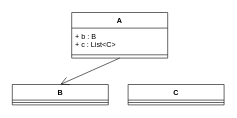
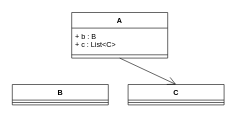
  <mxCell id="0" />
  <mxCell id="1" parent="0" />
  <mxCell id="2" value="A" style="swimlane;fontStyle=1;align=center;verticalAlign=top;childLayout=stackLayout;horizontal=1;startSize=26;horizontalStack=0;resizeParent=1;resizeParentMax=0;resizeLast=0;collapsible=1;marginBottom=0;whiteSpace=wrap;html=1;" vertex="1" parent="1"><mxGeometry x="119" y="20" width="160" height="76" as="geometry" /></mxCell>
  <mxCell id="3" value="+ b : B&lt;div&gt;+ c : List&amp;lt;C&amp;gt;&lt;/div&gt;" style="text;strokeColor=none;fillColor=none;align=left;verticalAlign=top;spacingLeft=4;spacingRight=4;overflow=hidden;rotatable=0;points=[[0,0.5],[1,0.5]];portConstraint=eastwest;whiteSpace=wrap;html=1;" vertex="1" parent="2"><mxGeometry y="26" width="160" height="39" as="geometry" /></mxCell>
  <mxCell id="4" value="" style="line;strokeWidth=1;fillColor=none;align=left;verticalAlign=middle;spacingTop=-1;spacingLeft=3;spacingRight=3;rotatable=0;labelPosition=right;points=[];portConstraint=eastwest;strokeColor=inherit;" vertex="1" parent="2"><mxGeometry y="65" width="160" height="11" as="geometry" /></mxCell>
  <mxCell id="5" value="B" style="swimlane;fontStyle=1;align=center;verticalAlign=top;childLayout=stackLayout;horizontal=1;startSize=26;horizontalStack=0;resizeParent=1;resizeParentMax=0;resizeLast=0;collapsible=1;marginBottom=0;whiteSpace=wrap;html=1;" vertex="1" parent="1"><mxGeometry x="20" y="140" width="160" height="34" as="geometry" /></mxCell>
  <mxCell id="6" value="" style="line;strokeWidth=1;fillColor=none;align=left;verticalAlign=middle;spacingTop=-1;spacingLeft=3;spacingRight=3;rotatable=0;labelPosition=right;points=[];portConstraint=eastwest;strokeColor=inherit;" vertex="1" parent="5"><mxGeometry y="26" width="160" height="8" as="geometry" /></mxCell>
  <mxCell id="7" value="C" style="swimlane;fontStyle=1;align=center;verticalAlign=top;childLayout=stackLayout;horizontal=1;startSize=26;horizontalStack=0;resizeParent=1;resizeParentMax=0;resizeLast=0;collapsible=1;marginBottom=0;whiteSpace=wrap;html=1;" vertex="1" parent="1"><mxGeometry x="213" y="140" width="160" height="34" as="geometry"><mxRectangle x="-844" y="-450" width="44" height="26" as="alternateBounds" /></mxGeometry></mxCell>
  <mxCell id="8" value="" style="line;strokeWidth=1;fillColor=none;align=left;verticalAlign=middle;spacingTop=-1;spacingLeft=3;spacingRight=3;rotatable=0;labelPosition=right;points=[];portConstraint=eastwest;strokeColor=inherit;" vertex="1" parent="7"><mxGeometry y="26" width="160" height="8" as="geometry" /></mxCell>
- <mxCell id="9" value="" style="endArrow=open;endFill=1;endSize=12;html=1;rounded=0;exitX=0.5;exitY=1;exitDx=0;exitDy=0;entryX=0.5;entryY=0;entryDx=0;entryDy=0;" edge="1" parent="1" source="2" target="5"><mxGeometry width="160" relative="1" as="geometry"><mxPoint x="-38" y="327" as="sourcePoint" /><mxPoint x="122" y="327" as="targetPoint" /></mxGeometry></mxCell>
+ <mxCell id="10" value="" style="endArrow=open;endFill=1;endSize=12;html=1;rounded=0;exitX=0.5;exitY=1;exitDx=0;exitDy=0;entryX=0.5;entryY=0;entryDx=0;entryDy=0;" edge="1" parent="1" source="2" target="7"><mxGeometry width="160" relative="1" as="geometry"><mxPoint x="154" y="439" as="sourcePoint" /><mxPoint x="314" y="439" as="targetPoint" /></mxGeometry></mxCell>
